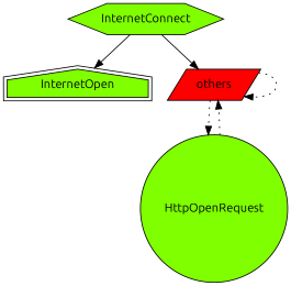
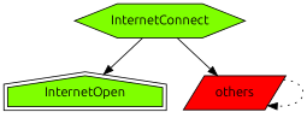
  digraph {
    fontname=Ubuntu
    node [fillcolor=chartreuse fontname=Ubuntu style=filled]
    edge [fontname=Ubuntu style=dotted]
    n1 [label=InternetOpen peripheries=2 shape=house]
    n2 [label=InternetConnect shape=hexagon]
    n3 [fillcolor=red label=others shape=parallelogram]
-   n4 [label=HttpOpenRequest shape=circle]
    n2 -> n1 [style=solid]
    n2 -> n3 [style=solid]
    n3 -> n3
-   n3 -> n4
-   n4 -> n3
  }
